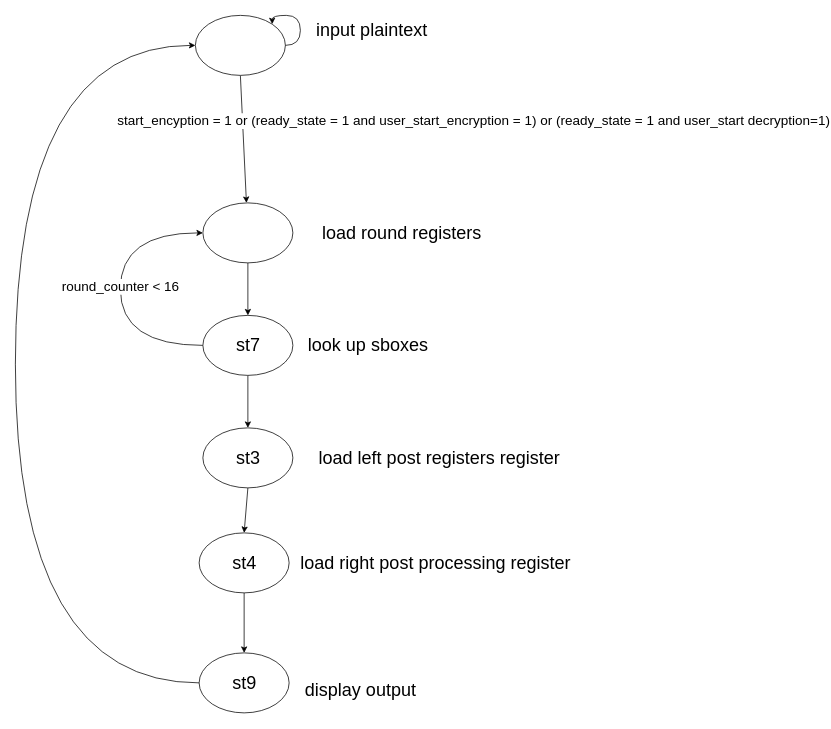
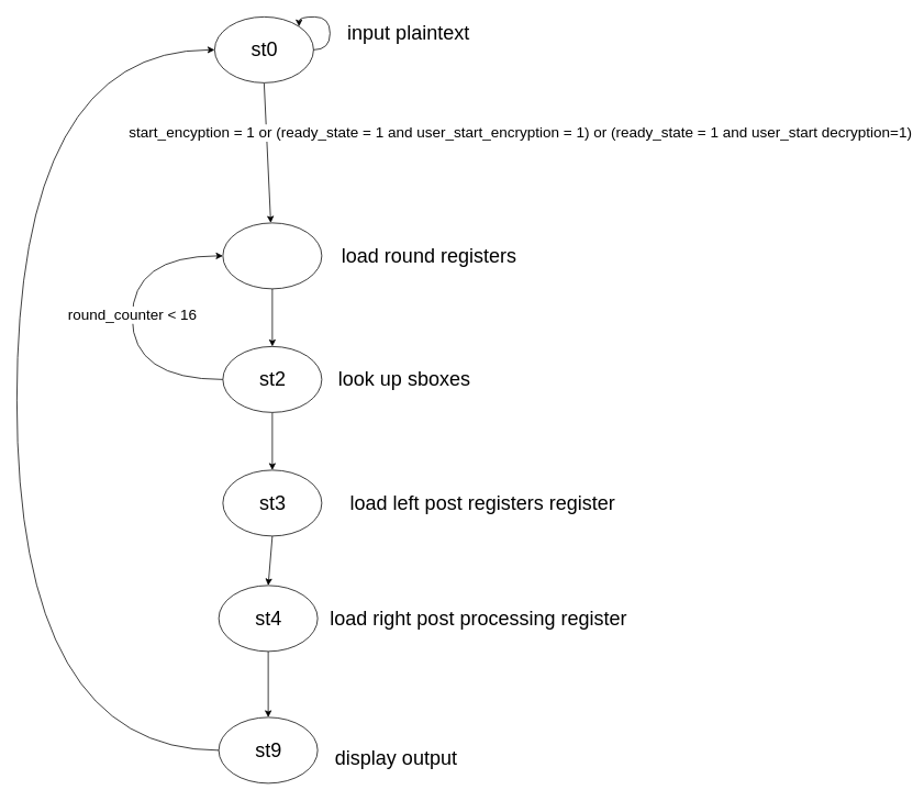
  <mxCell id="0" />
  <mxCell id="1" parent="0" />
  <mxCell id="2" style="edgeStyle=none;rounded=0;orthogonalLoop=1;jettySize=auto;html=1;exitX=0.5;exitY=1;exitDx=0;exitDy=0;" parent="1" source="4" target="6" edge="1"><mxGeometry relative="1" as="geometry" /></mxCell>
  <mxCell id="3" value="&lt;font style=&quot;font-size: 18px;&quot;&gt;start_encyption = 1 or (ready_state = 1 and user_start_encryption = 1) or (ready_state = 1 and user_start decryption=1)&lt;/font&gt;" style="edgeLabel;html=1;align=center;verticalAlign=middle;resizable=0;points=[];" parent="2" vertex="1" connectable="0"><mxGeometry x="-0.472" y="-2" relative="1" as="geometry"><mxPoint x="310" y="15" as="offset" /></mxGeometry></mxCell>
  <mxCell id="4" value="" style="ellipse;whiteSpace=wrap;html=1;" parent="1" vertex="1"><mxGeometry x="260" y="20" width="120" height="80" as="geometry" /></mxCell>
  <mxCell id="5" style="edgeStyle=none;rounded=0;orthogonalLoop=1;jettySize=auto;html=1;exitX=0.5;exitY=1;exitDx=0;exitDy=0;entryX=0.5;entryY=0;entryDx=0;entryDy=0;" parent="1" source="6" target="10" edge="1"><mxGeometry relative="1" as="geometry" /></mxCell>
  <mxCell id="6" value="" style="ellipse;whiteSpace=wrap;html=1;" parent="1" vertex="1"><mxGeometry x="270" y="270" width="120" height="80" as="geometry" /></mxCell>
  <mxCell id="7" style="edgeStyle=orthogonalEdgeStyle;rounded=0;orthogonalLoop=1;jettySize=auto;html=1;exitX=0;exitY=0.5;exitDx=0;exitDy=0;entryX=0;entryY=0.5;entryDx=0;entryDy=0;curved=1;" parent="1" source="10" target="6" edge="1"><mxGeometry relative="1" as="geometry"><Array as="points"><mxPoint x="160" y="460" /><mxPoint x="160" y="310" /></Array></mxGeometry></mxCell>
  <mxCell id="8" value="&lt;font style=&quot;font-size: 18px;&quot;&gt;round_counter &amp;lt; 16&lt;/font&gt;" style="edgeLabel;html=1;align=center;verticalAlign=middle;resizable=0;points=[];" parent="7" vertex="1" connectable="0"><mxGeometry x="0.019" y="1" relative="1" as="geometry"><mxPoint as="offset" /></mxGeometry></mxCell>
  <mxCell id="9" style="edgeStyle=none;rounded=0;orthogonalLoop=1;jettySize=auto;html=1;exitX=0.5;exitY=1;exitDx=0;exitDy=0;entryX=0.5;entryY=0;entryDx=0;entryDy=0;" parent="1" source="10" target="12" edge="1"><mxGeometry relative="1" as="geometry" /></mxCell>
  <mxCell id="10" value="" style="ellipse;whiteSpace=wrap;html=1;" parent="1" vertex="1"><mxGeometry x="270" y="420" width="120" height="80" as="geometry" /></mxCell>
  <mxCell id="11" style="edgeStyle=none;rounded=0;orthogonalLoop=1;jettySize=auto;html=1;exitX=0.5;exitY=1;exitDx=0;exitDy=0;entryX=0.5;entryY=0;entryDx=0;entryDy=0;" parent="1" source="12" target="14" edge="1"><mxGeometry relative="1" as="geometry" /></mxCell>
  <mxCell id="12" value="" style="ellipse;whiteSpace=wrap;html=1;" parent="1" vertex="1"><mxGeometry x="270" y="570" width="120" height="80" as="geometry" /></mxCell>
  <mxCell id="13" style="edgeStyle=none;rounded=0;orthogonalLoop=1;jettySize=auto;html=1;exitX=0.5;exitY=1;exitDx=0;exitDy=0;entryX=0.5;entryY=0;entryDx=0;entryDy=0;" parent="1" source="14" target="16" edge="1"><mxGeometry relative="1" as="geometry" /></mxCell>
  <mxCell id="14" value="" style="ellipse;whiteSpace=wrap;html=1;" parent="1" vertex="1"><mxGeometry x="265" y="710" width="120" height="80" as="geometry" /></mxCell>
  <mxCell id="15" style="edgeStyle=orthogonalEdgeStyle;curved=1;rounded=0;orthogonalLoop=1;jettySize=auto;html=1;exitX=0;exitY=0.5;exitDx=0;exitDy=0;entryX=0;entryY=0.5;entryDx=0;entryDy=0;" edge="1" parent="1" source="16" target="4"><mxGeometry relative="1" as="geometry"><Array as="points"><mxPoint x="20" y="910" /><mxPoint x="20" y="60" /></Array></mxGeometry></mxCell>
  <mxCell id="16" value="" style="ellipse;whiteSpace=wrap;html=1;" parent="1" vertex="1"><mxGeometry x="265" y="870" width="120" height="80" as="geometry" /></mxCell>
- <mxCell id="18" value="&lt;font style=&quot;font-size: 24px;&quot;&gt;st7&lt;/font&gt;" style="text;html=1;align=center;verticalAlign=middle;resizable=0;points=[];autosize=1;strokeColor=none;fillColor=none;" parent="1" vertex="1"><mxGeometry x="300" y="440" width="60" height="40" as="geometry" /></mxCell>
+ <mxCell id="17" value="&lt;font style=&quot;font-size: 24px;&quot;&gt;st0&lt;/font&gt;" style="text;html=1;align=center;verticalAlign=middle;resizable=0;points=[];autosize=1;strokeColor=none;fillColor=none;" parent="1" vertex="1"><mxGeometry x="290" y="40" width="60" height="40" as="geometry" /></mxCell>
+ <mxCell id="18" value="&lt;font style=&quot;font-size: 24px;&quot;&gt;st2&lt;/font&gt;" style="text;html=1;align=center;verticalAlign=middle;resizable=0;points=[];autosize=1;strokeColor=none;fillColor=none;" parent="1" vertex="1"><mxGeometry x="300" y="440" width="60" height="40" as="geometry" /></mxCell>
  <mxCell id="19" value="&lt;font style=&quot;font-size: 24px;&quot;&gt;st3&lt;/font&gt;" style="text;html=1;align=center;verticalAlign=middle;resizable=0;points=[];autosize=1;strokeColor=none;fillColor=none;" parent="1" vertex="1"><mxGeometry x="300" y="590" width="60" height="40" as="geometry" /></mxCell>
  <mxCell id="20" value="&lt;font style=&quot;font-size: 24px;&quot;&gt;st4&lt;/font&gt;" style="text;html=1;align=center;verticalAlign=middle;resizable=0;points=[];autosize=1;strokeColor=none;fillColor=none;" parent="1" vertex="1"><mxGeometry x="295" y="730" width="60" height="40" as="geometry" /></mxCell>
  <mxCell id="21" value="&lt;font style=&quot;font-size: 24px;&quot;&gt;st9&lt;/font&gt;" style="text;html=1;align=center;verticalAlign=middle;resizable=0;points=[];autosize=1;strokeColor=none;fillColor=none;" parent="1" vertex="1"><mxGeometry x="295" y="890" width="60" height="40" as="geometry" /></mxCell>
  <mxCell id="22" style="edgeStyle=orthogonalEdgeStyle;rounded=0;orthogonalLoop=1;jettySize=auto;html=1;exitX=1;exitY=0.5;exitDx=0;exitDy=0;entryX=1;entryY=0;entryDx=0;entryDy=0;curved=1;" parent="1" source="4" target="4" edge="1"><mxGeometry relative="1" as="geometry"><Array as="points"><mxPoint x="400" y="60" /><mxPoint x="400" y="20" /><mxPoint x="362" y="20" /></Array></mxGeometry></mxCell>
  <mxCell id="23" value="&lt;font style=&quot;font-size: 24px;&quot;&gt;input plaintext&lt;/font&gt;" style="text;html=1;align=center;verticalAlign=middle;resizable=0;points=[];autosize=1;strokeColor=none;fillColor=none;" parent="1" vertex="1"><mxGeometry x="410" y="20" width="170" height="40" as="geometry" /></mxCell>
- <mxCell id="24" value="&lt;font style=&quot;font-size: 24px;&quot;&gt;load round registers&lt;/font&gt;" style="text;html=1;align=center;verticalAlign=middle;resizable=0;points=[];autosize=1;strokeColor=none;fillColor=none;" parent="1" vertex="1"><mxGeometry x="415" y="290" width="240" height="40" as="geometry" /></mxCell>
+ <mxCell id="24" value="&lt;font style=&quot;font-size: 24px;&quot;&gt;load round registers&lt;/font&gt;" style="text;html=1;align=center;verticalAlign=middle;resizable=0;points=[];autosize=1;strokeColor=none;fillColor=none;" parent="1" vertex="1"><mxGeometry x="400" y="290" width="240" height="40" as="geometry" /></mxCell>
  <mxCell id="25" value="&lt;font style=&quot;font-size: 24px;&quot;&gt;look up sboxes&lt;/font&gt;" style="text;html=1;align=center;verticalAlign=middle;resizable=0;points=[];autosize=1;strokeColor=none;fillColor=none;" parent="1" vertex="1"><mxGeometry x="400" y="440" width="180" height="40" as="geometry" /></mxCell>
  <mxCell id="26" value="&lt;font style=&quot;font-size: 24px;&quot;&gt;load left post registers register&lt;/font&gt;" style="text;html=1;align=center;verticalAlign=middle;resizable=0;points=[];autosize=1;strokeColor=none;fillColor=none;" parent="1" vertex="1"><mxGeometry x="400" y="590" width="370" height="40" as="geometry" /></mxCell>
  <mxCell id="27" value="&lt;font style=&quot;font-size: 24px;&quot;&gt;load right post processing register&lt;/font&gt;" style="text;html=1;align=center;verticalAlign=middle;resizable=0;points=[];autosize=1;strokeColor=none;fillColor=none;" parent="1" vertex="1"><mxGeometry x="390" y="730" width="380" height="40" as="geometry" /></mxCell>
  <mxCell id="28" value="&lt;span style=&quot;font-size: 24px;&quot;&gt;display output&lt;/span&gt;" style="text;html=1;align=center;verticalAlign=middle;resizable=0;points=[];autosize=1;strokeColor=none;fillColor=none;" parent="1" vertex="1"><mxGeometry x="395" y="900" width="170" height="40" as="geometry" /></mxCell>
